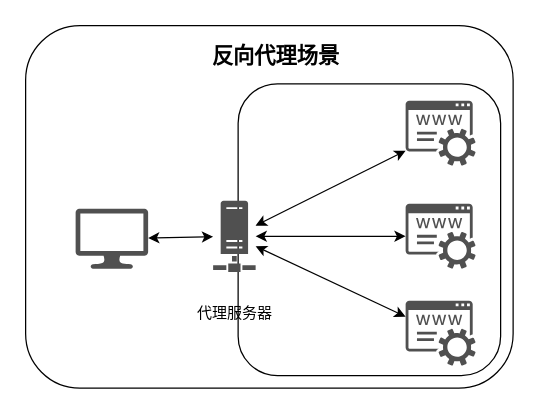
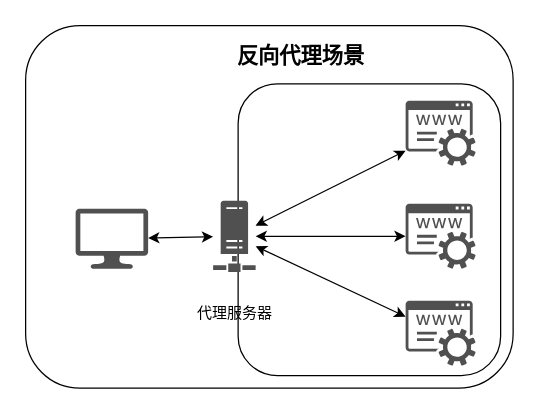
  <mxCell id="0" />
  <mxCell id="1" parent="0" />
  <mxCell id="2" value="" style="rounded=1;whiteSpace=wrap;html=1;fontSize=17;fillColor=none;" parent="1" vertex="1"><mxGeometry x="20" y="20" width="390" height="290" as="geometry" /></mxCell>
  <mxCell id="3" value="" style="rounded=1;whiteSpace=wrap;html=1;fillColor=none;" parent="1" vertex="1"><mxGeometry x="190" y="66.5" width="210" height="233.5" as="geometry" /></mxCell>
  <mxCell id="4" value="" style="sketch=0;pointerEvents=1;shadow=0;dashed=0;html=1;strokeColor=none;fillColor=#505050;labelPosition=center;verticalLabelPosition=bottom;verticalAlign=top;outlineConnect=0;align=center;shape=mxgraph.office.devices.lcd_monitor;" parent="1" vertex="1"><mxGeometry x="60" y="166.5" width="58" height="48" as="geometry" /></mxCell>
  <mxCell id="5" value="" style="sketch=0;pointerEvents=1;shadow=0;dashed=0;html=1;strokeColor=none;fillColor=#505050;labelPosition=center;verticalLabelPosition=bottom;verticalAlign=top;outlineConnect=0;align=center;shape=mxgraph.office.servers.network;" parent="1" vertex="1"><mxGeometry x="170" y="160" width="34" height="57" as="geometry" /></mxCell>
  <mxCell id="6" value="" style="sketch=0;pointerEvents=1;shadow=0;dashed=0;html=1;strokeColor=none;fillColor=#505050;labelPosition=center;verticalLabelPosition=bottom;verticalAlign=top;outlineConnect=0;align=center;shape=mxgraph.office.services.registrar_service;" parent="1" vertex="1"><mxGeometry x="324" y="162.5" width="56" height="52" as="geometry" /></mxCell>
  <mxCell id="7" value="" style="endArrow=classic;startArrow=classic;html=1;rounded=0;" parent="1" source="4" target="5" edge="1"><mxGeometry width="50" height="50" relative="1" as="geometry"><mxPoint x="270" y="380" as="sourcePoint" /><mxPoint x="320" y="330" as="targetPoint" /></mxGeometry></mxCell>
  <mxCell id="8" value="" style="endArrow=classic;startArrow=classic;html=1;rounded=0;" parent="1" source="5" target="6" edge="1"><mxGeometry width="50" height="50" relative="1" as="geometry"><mxPoint x="270" y="380" as="sourcePoint" /><mxPoint x="320" y="330" as="targetPoint" /></mxGeometry></mxCell>
  <mxCell id="9" value="" style="sketch=0;pointerEvents=1;shadow=0;dashed=0;html=1;strokeColor=none;fillColor=#505050;labelPosition=center;verticalLabelPosition=bottom;verticalAlign=top;outlineConnect=0;align=center;shape=mxgraph.office.services.registrar_service;" parent="1" vertex="1"><mxGeometry x="324" y="240" width="56" height="52" as="geometry" /></mxCell>
  <mxCell id="10" value="" style="endArrow=classic;startArrow=classic;html=1;rounded=0;" parent="1" source="5" target="9" edge="1"><mxGeometry width="50" height="50" relative="1" as="geometry"><mxPoint x="270" y="380" as="sourcePoint" /><mxPoint x="320" y="330" as="targetPoint" /></mxGeometry></mxCell>
  <mxCell id="11" value="" style="sketch=0;pointerEvents=1;shadow=0;dashed=0;html=1;strokeColor=none;fillColor=#505050;labelPosition=center;verticalLabelPosition=bottom;verticalAlign=top;outlineConnect=0;align=center;shape=mxgraph.office.services.registrar_service;" parent="1" vertex="1"><mxGeometry x="324" y="80" width="56" height="52" as="geometry" /></mxCell>
  <mxCell id="12" value="" style="endArrow=classic;startArrow=classic;html=1;rounded=0;" parent="1" source="5" target="11" edge="1"><mxGeometry width="50" height="50" relative="1" as="geometry"><mxPoint x="270" y="380" as="sourcePoint" /><mxPoint x="320" y="330" as="targetPoint" /></mxGeometry></mxCell>
  <mxCell id="13" value="代理服务器" style="text;html=1;align=center;verticalAlign=middle;resizable=0;points=[];autosize=1;strokeColor=none;fillColor=none;" parent="1" vertex="1"><mxGeometry x="147" y="240" width="80" height="20" as="geometry" /></mxCell>
- <mxCell id="14" value="反向代理场景" style="text;html=1;align=center;verticalAlign=middle;resizable=0;points=[];autosize=1;strokeColor=none;fillColor=none;fontStyle=1;fontSize=17;" parent="1" vertex="1"><mxGeometry x="160" y="30" width="120" height="30" as="geometry" /></mxCell>
+ <mxCell id="14" value="反向代理场景" style="text;html=1;align=center;verticalAlign=middle;resizable=0;points=[];autosize=1;strokeColor=none;fillColor=none;fontStyle=1;fontSize=17;" parent="1" vertex="1"><mxGeometry x="180" y="30" width="120" height="30" as="geometry" /></mxCell>
